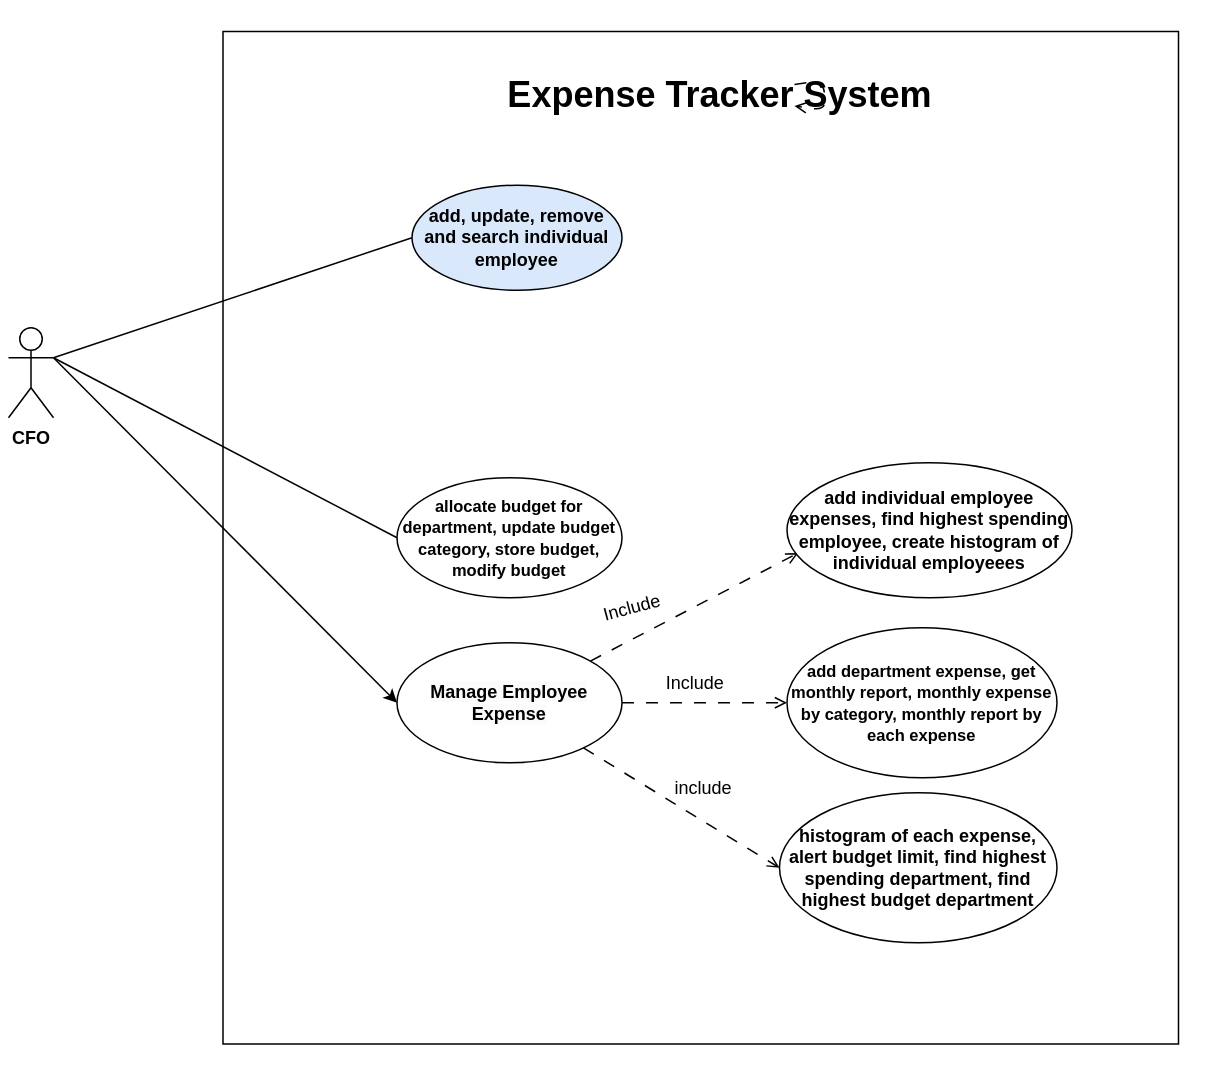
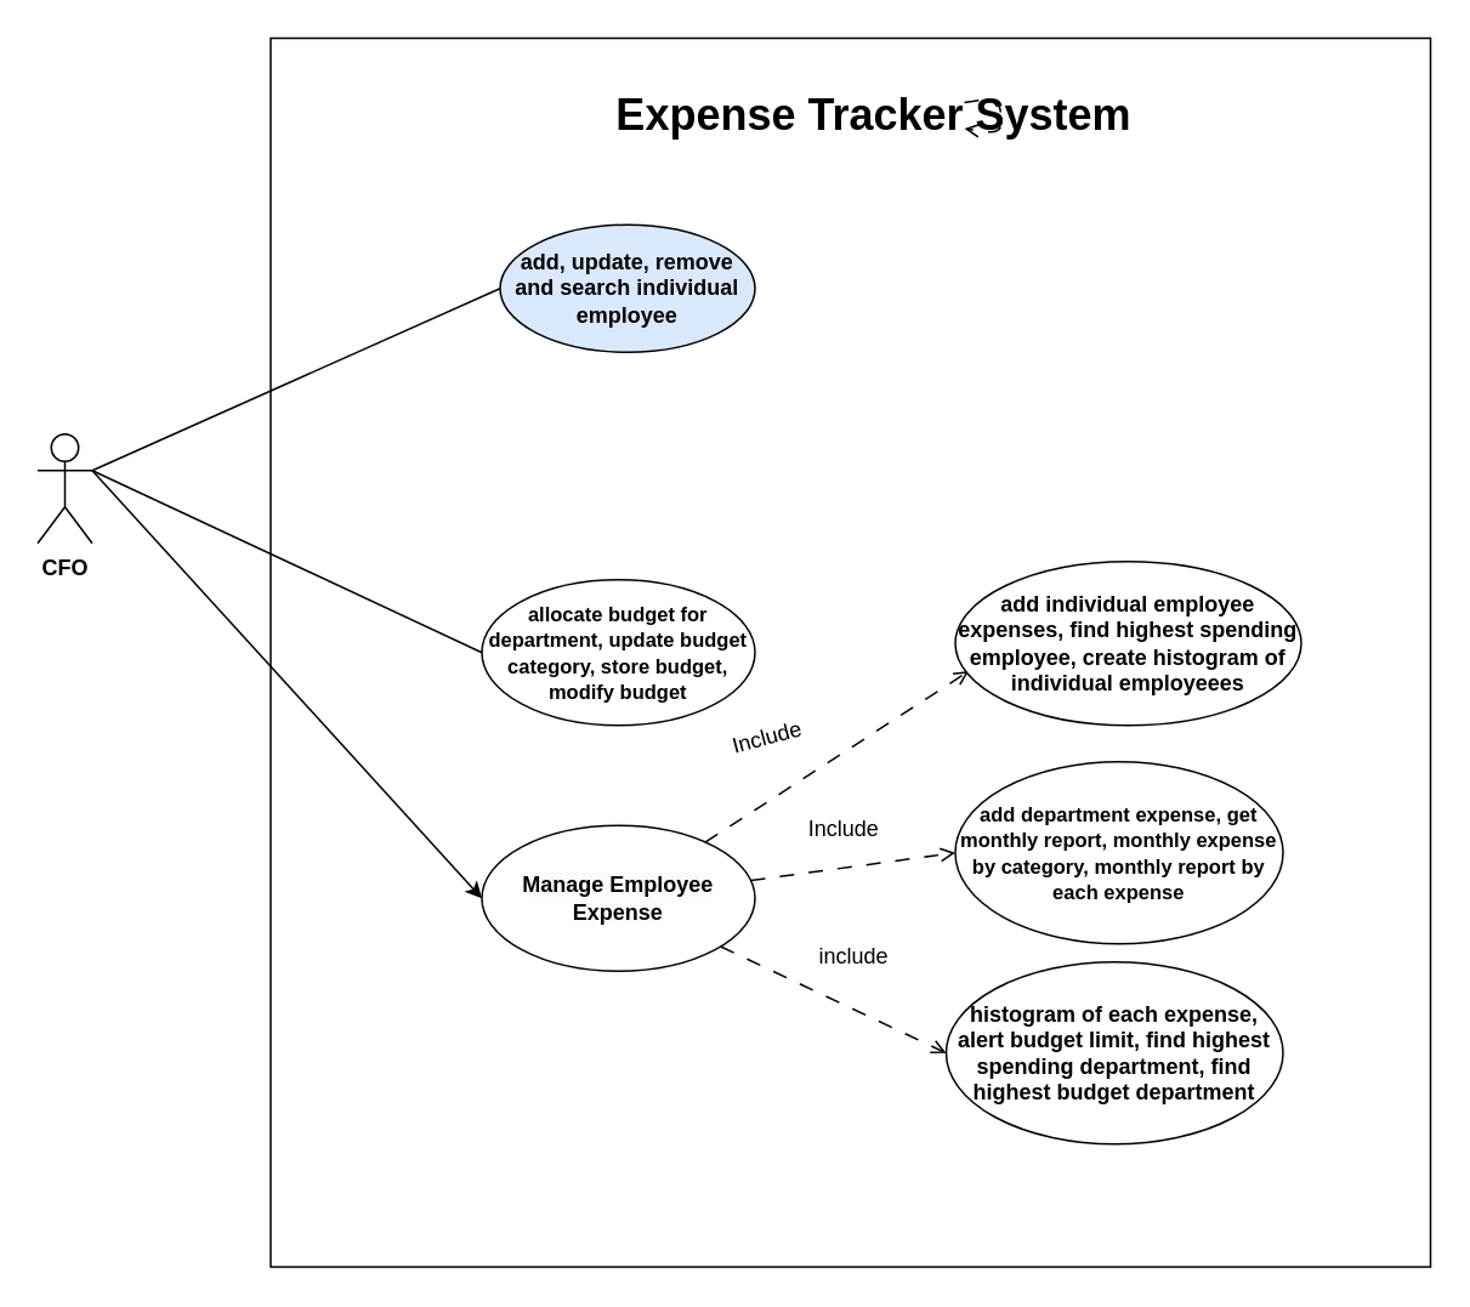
  <mxCell id="0" />
  <mxCell id="1" parent="0" />
  <mxCell id="2" value="" style="html=1;" parent="1" vertex="1"><mxGeometry x="148" y="20.5" width="637" height="675" as="geometry" /></mxCell>
- <mxCell id="3" value="&lt;b&gt;CFO&lt;/b&gt;" style="shape=umlActor;verticalLabelPosition=bottom;verticalAlign=top;html=1;" parent="1" vertex="1"><mxGeometry x="5" y="218" width="30" height="60" as="geometry" /></mxCell>
+ <mxCell id="3" value="&lt;b&gt;CFO&lt;/b&gt;" style="shape=umlActor;verticalLabelPosition=bottom;verticalAlign=top;html=1;" parent="1" vertex="1"><mxGeometry x="20" y="238" width="30" height="60" as="geometry" /></mxCell>
  <mxCell id="4" value="&lt;b&gt;add, update, remove and search individual employee&lt;/b&gt;" style="ellipse;whiteSpace=wrap;html=1;fillColor=#dae8fc;" parent="1" vertex="1"><mxGeometry x="274" y="123" width="140" height="70" as="geometry" /></mxCell>
  <mxCell id="5" value="&lt;b style=&quot;&quot;&gt;&lt;font style=&quot;font-size: 11px;&quot;&gt;allocate budget for department, update budget category, store budget, modify budget&lt;/font&gt;&lt;/b&gt;" style="ellipse;whiteSpace=wrap;html=1;" parent="1" vertex="1"><mxGeometry x="264" y="318" width="150" height="80" as="geometry" /></mxCell>
  <mxCell id="6" style="edgeStyle=none;html=1;entryX=0.039;entryY=0.669;entryDx=0;entryDy=0;entryPerimeter=0;fontSize=12;endArrow=open;endFill=0;dashed=1;dashPattern=8 8;" parent="1" source="9" target="10" edge="1"><mxGeometry relative="1" as="geometry" /></mxCell>
  <mxCell id="7" style="edgeStyle=none;html=1;entryX=0;entryY=0.5;entryDx=0;entryDy=0;fontSize=12;endArrow=open;endFill=0;dashed=1;dashPattern=8 8;" parent="1" source="9" target="11" edge="1"><mxGeometry relative="1" as="geometry" /></mxCell>
  <mxCell id="8" style="edgeStyle=none;html=1;entryX=0;entryY=0.5;entryDx=0;entryDy=0;fontSize=12;endArrow=open;endFill=0;dashed=1;dashPattern=8 8;" parent="1" source="9" target="12" edge="1"><mxGeometry relative="1" as="geometry" /></mxCell>
- <mxCell id="9" value="&lt;meta charset=&quot;utf-8&quot;&gt;&lt;b style=&quot;border-color: var(--border-color); color: rgb(0, 0, 0); font-family: Helvetica; font-size: 12px; font-style: normal; font-variant-ligatures: normal; font-variant-caps: normal; letter-spacing: normal; orphans: 2; text-align: center; text-indent: 0px; text-transform: none; widows: 2; word-spacing: 0px; -webkit-text-stroke-width: 0px; text-decoration-thickness: initial; text-decoration-style: initial; text-decoration-color: initial; background-color: rgb(251, 251, 251);&quot;&gt;&lt;font style=&quot;border-color: var(--border-color); font-size: 12px;&quot;&gt;Manage Employee Expense&lt;/font&gt;&lt;/b&gt;" style="ellipse;whiteSpace=wrap;html=1;" parent="1" vertex="1"><mxGeometry x="264" y="428" width="150" height="80" as="geometry" /></mxCell>
+ <mxCell id="9" value="&lt;meta charset=&quot;utf-8&quot;&gt;&lt;b style=&quot;border-color: var(--border-color); color: rgb(0, 0, 0); font-family: Helvetica; font-size: 12px; font-style: normal; font-variant-ligatures: normal; font-variant-caps: normal; letter-spacing: normal; orphans: 2; text-align: center; text-indent: 0px; text-transform: none; widows: 2; word-spacing: 0px; -webkit-text-stroke-width: 0px; text-decoration-thickness: initial; text-decoration-style: initial; text-decoration-color: initial; background-color: rgb(251, 251, 251);&quot;&gt;&lt;font style=&quot;border-color: var(--border-color); font-size: 12px;&quot;&gt;Manage Employee Expense&lt;/font&gt;&lt;/b&gt;" style="ellipse;whiteSpace=wrap;html=1;" parent="1" vertex="1"><mxGeometry x="264" y="453" width="150" height="80" as="geometry" /></mxCell>
  <mxCell id="10" value="&lt;b style=&quot;&quot;&gt;&lt;font style=&quot;font-size: 12px;&quot;&gt;add individual employee expenses, find highest spending employee, create histogram of individual employeees&lt;/font&gt;&lt;/b&gt;" style="ellipse;whiteSpace=wrap;html=1;" parent="1" vertex="1"><mxGeometry x="524" y="308" width="190" height="90" as="geometry" /></mxCell>
  <mxCell id="11" value="&lt;b style=&quot;font-size: 11px;&quot;&gt;&lt;font style=&quot;font-size: 11px;&quot;&gt;add department expense, get monthly report, monthly expense by category, monthly report by each&lt;/font&gt;&lt;font style=&quot;font-size: 11px;&quot;&gt; &lt;/font&gt;&lt;font style=&quot;font-size: 11px;&quot;&gt;expense&lt;/font&gt;&lt;/b&gt;" style="ellipse;whiteSpace=wrap;html=1;" parent="1" vertex="1"><mxGeometry x="524" y="418" width="180" height="100" as="geometry" /></mxCell>
  <mxCell id="12" value="&lt;b&gt;histogram of each expense, alert budget limit, find highest spending department, find highest budget department&lt;/b&gt;" style="ellipse;whiteSpace=wrap;html=1;" parent="1" vertex="1"><mxGeometry x="519" y="528" width="185" height="100" as="geometry" /></mxCell>
  <mxCell id="13" value="Expense Tracker System" style="text;strokeColor=none;fillColor=none;html=1;fontSize=24;fontStyle=1;verticalAlign=middle;align=center;" parent="1" vertex="1"><mxGeometry x="429" y="43" width="100" height="40" as="geometry" /></mxCell>
  <mxCell id="14" value="" style="endArrow=none;html=1;exitX=1;exitY=0.333;exitDx=0;exitDy=0;exitPerimeter=0;entryX=0;entryY=0.5;entryDx=0;entryDy=0;" parent="1" source="3" target="4" edge="1"><mxGeometry width="50" height="50" relative="1" as="geometry"><mxPoint x="70" y="208" as="sourcePoint" /><mxPoint x="202.414" y="370.931" as="targetPoint" /></mxGeometry></mxCell>
  <mxCell id="15" value="" style="endArrow=none;html=1;exitX=1;exitY=0.333;exitDx=0;exitDy=0;exitPerimeter=0;entryX=0;entryY=0.5;entryDx=0;entryDy=0;" parent="1" source="3" target="5" edge="1"><mxGeometry width="50" height="50" relative="1" as="geometry"><mxPoint x="70" y="333" as="sourcePoint" /><mxPoint x="281" y="233" as="targetPoint" /></mxGeometry></mxCell>
  <mxCell id="16" value="" style="endArrow=classic;html=1;exitX=1;exitY=0.333;exitDx=0;exitDy=0;exitPerimeter=0;entryX=0;entryY=0.5;entryDx=0;entryDy=0;" parent="1" source="3" target="9" edge="1"><mxGeometry width="50" height="50" relative="1" as="geometry"><mxPoint x="80" y="343" as="sourcePoint" /><mxPoint x="291" y="243" as="targetPoint" /></mxGeometry></mxCell>
  <mxCell id="17" value="Include" style="text;html=1;strokeColor=none;fillColor=none;align=center;verticalAlign=middle;whiteSpace=wrap;rounded=0;rotation=-15;" vertex="1" parent="1"><mxGeometry x="391" y="390" width="60" height="30" as="geometry" /></mxCell>
  <mxCell id="18" value="Include" style="text;html=1;strokeColor=none;fillColor=none;align=center;verticalAlign=middle;whiteSpace=wrap;rounded=0;rotation=0;" vertex="1" parent="1"><mxGeometry x="433" y="440" width="60" height="30" as="geometry" /></mxCell>
  <mxCell id="19" value="include" style="text;html=1;strokeColor=none;fillColor=none;align=center;verticalAlign=middle;whiteSpace=wrap;rounded=0;" vertex="1" parent="1"><mxGeometry x="437" y="511" width="63" height="28" as="geometry" /></mxCell>
  <mxCell id="20" style="edgeStyle=none;html=1;dashed=1;dashPattern=8 8;endArrow=open;endFill=0;" edge="1" parent="1" source="13" target="13"><mxGeometry relative="1" as="geometry" /></mxCell>
